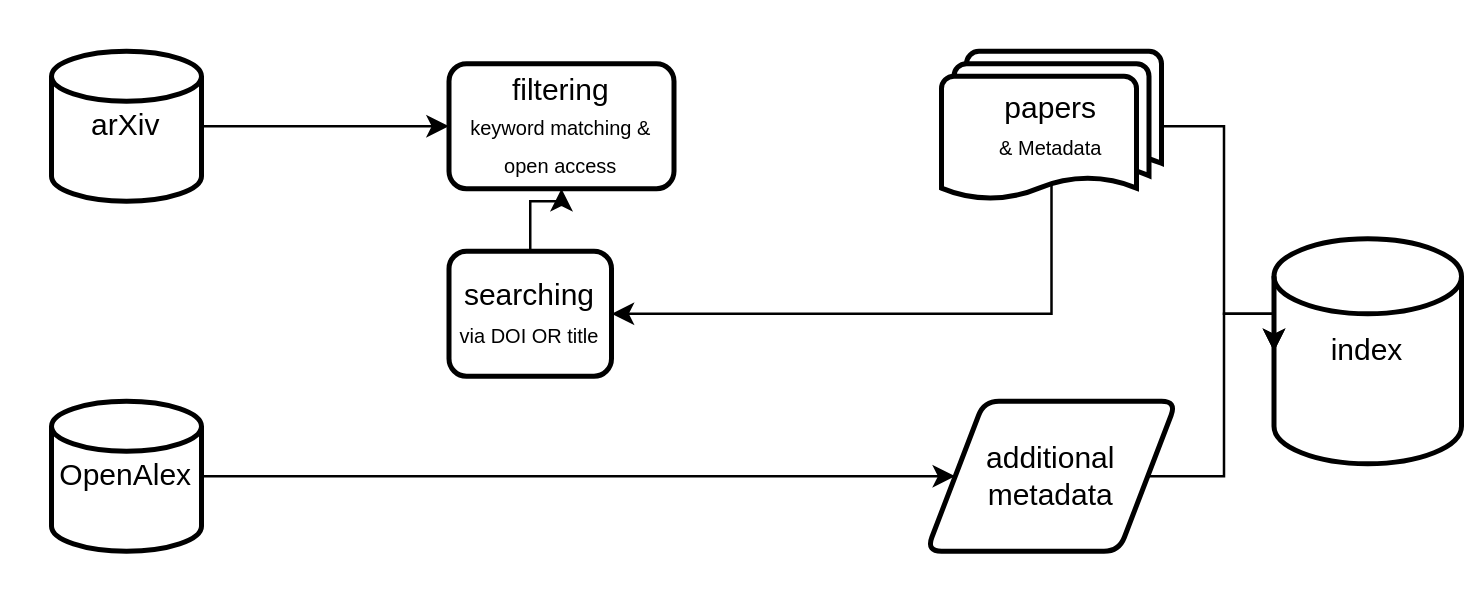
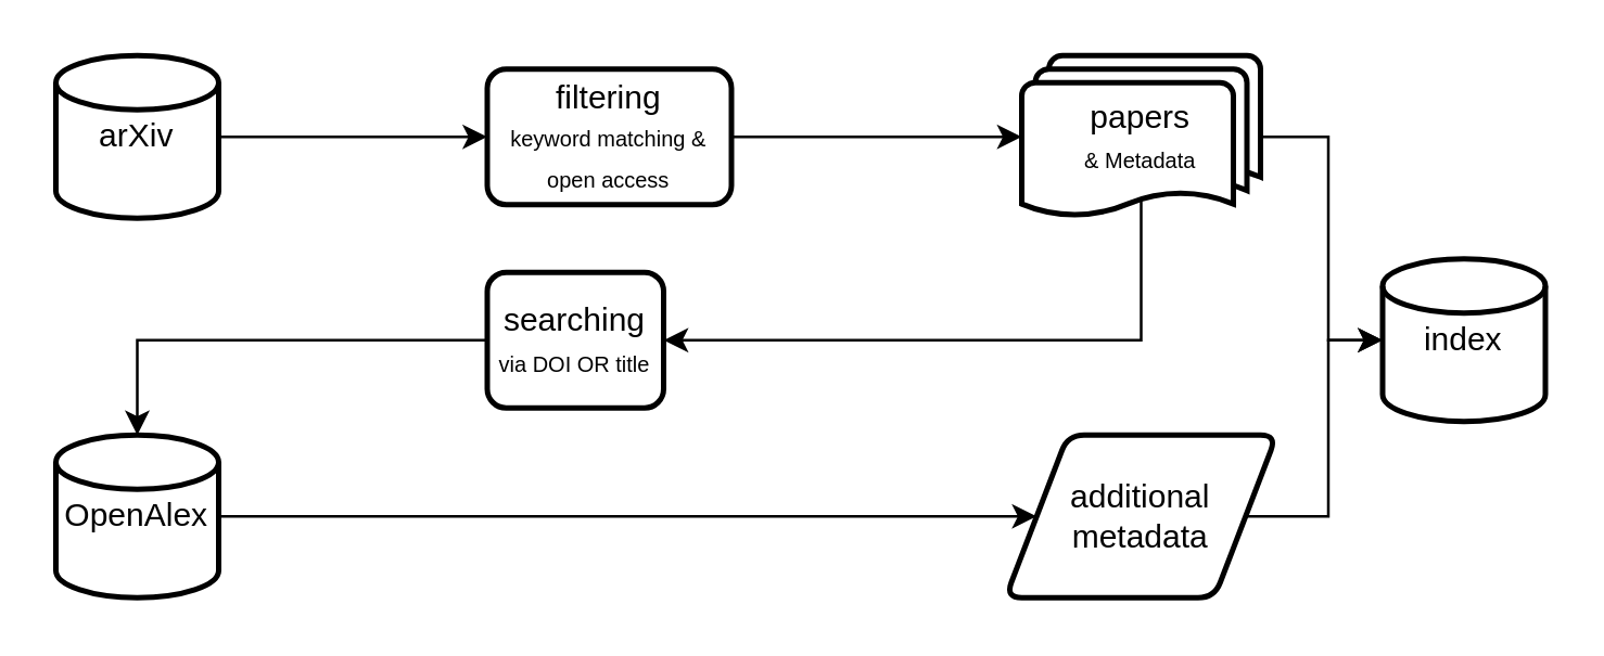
  <mxCell id="0" />
  <mxCell id="1" parent="0" />
  <mxCell id="2" style="edgeStyle=orthogonalEdgeStyle;rounded=0;orthogonalLoop=1;jettySize=auto;html=1;entryX=1;entryY=0.5;entryDx=0;entryDy=0;exitX=0.5;exitY=0.88;exitDx=0;exitDy=0;exitPerimeter=0;" parent="1" source="3" target="11" edge="1"><mxGeometry relative="1" as="geometry"><Array as="points"><mxPoint x="420" y="125" /></Array></mxGeometry></mxCell>
  <mxCell id="3" value="papers&lt;div&gt;&lt;font style=&quot;font-size: 8px;&quot;&gt;&amp;amp; Metadata&lt;/font&gt;&lt;/div&gt;" style="strokeWidth=2;html=1;shape=mxgraph.flowchart.multi-document;whiteSpace=wrap;" parent="1" vertex="1"><mxGeometry x="376" y="20" width="88" height="60" as="geometry" /></mxCell>
  <mxCell id="4" value="additional metadata" style="shape=parallelogram;html=1;strokeWidth=2;perimeter=parallelogramPerimeter;whiteSpace=wrap;rounded=1;arcSize=12;size=0.23;" parent="1" vertex="1"><mxGeometry x="370" y="160" width="100" height="60" as="geometry" /></mxCell>
  <mxCell id="5" value="" style="edgeStyle=orthogonalEdgeStyle;rounded=0;orthogonalLoop=1;jettySize=auto;html=1;" parent="1" source="6" target="4" edge="1"><mxGeometry relative="1" as="geometry" /></mxCell>
  <mxCell id="6" value="OpenAlex" style="strokeWidth=2;html=1;shape=mxgraph.flowchart.database;whiteSpace=wrap;" parent="1" vertex="1"><mxGeometry x="20" y="160" width="60" height="60" as="geometry" /></mxCell>
  <mxCell id="7" value="" style="edgeStyle=orthogonalEdgeStyle;rounded=0;orthogonalLoop=1;jettySize=auto;html=1;" parent="1" source="8" target="10" edge="1"><mxGeometry relative="1" as="geometry" /></mxCell>
  <mxCell id="8" value="arXiv" style="strokeWidth=2;html=1;shape=mxgraph.flowchart.database;whiteSpace=wrap;" parent="1" vertex="1"><mxGeometry x="20" y="20" width="60" height="60" as="geometry" /></mxCell>
- <mxCell id="9" value="index" style="strokeWidth=2;html=1;shape=mxgraph.flowchart.database;whiteSpace=wrap;" parent="1" vertex="1"><mxGeometry x="509" y="95" width="75" height="90" as="geometry" /></mxCell>
+ <mxCell id="9" value="index" style="strokeWidth=2;html=1;shape=mxgraph.flowchart.database;whiteSpace=wrap;" parent="1" vertex="1"><mxGeometry x="509" y="95" width="60" height="60" as="geometry" /></mxCell>
  <mxCell id="10" value="filtering&lt;div&gt;&lt;font style=&quot;font-size: 8px;&quot;&gt;keyword matching &amp;amp; open access&lt;/font&gt;&lt;/div&gt;" style="rounded=1;whiteSpace=wrap;html=1;absoluteArcSize=1;arcSize=14;strokeWidth=2;" parent="1" vertex="1"><mxGeometry x="179" y="25" width="90" height="50" as="geometry" /></mxCell>
  <mxCell id="11" value="searching&lt;div&gt;&lt;font style=&quot;font-size: 8px;&quot;&gt;via DOI OR title&lt;/font&gt;&lt;/div&gt;" style="rounded=1;whiteSpace=wrap;html=1;absoluteArcSize=1;arcSize=14;strokeWidth=2;" parent="1" vertex="1"><mxGeometry x="179" y="100" width="65" height="50" as="geometry" /></mxCell>
- <mxCell id="12" style="edgeStyle=orthogonalEdgeStyle;rounded=0;orthogonalLoop=1;jettySize=auto;html=1;" parent="1" source="11" target="10" edge="1"><mxGeometry relative="1" as="geometry" /></mxCell>
+ <mxCell id="12" style="edgeStyle=orthogonalEdgeStyle;rounded=0;orthogonalLoop=1;jettySize=auto;html=1;entryX=0.5;entryY=0;entryDx=0;entryDy=0;entryPerimeter=0;" parent="1" source="11" target="6" edge="1"><mxGeometry relative="1" as="geometry" /></mxCell>
  <mxCell id="13" style="edgeStyle=orthogonalEdgeStyle;rounded=0;orthogonalLoop=1;jettySize=auto;html=1;entryX=0;entryY=0.5;entryDx=0;entryDy=0;entryPerimeter=0;" parent="1" source="4" target="9" edge="1"><mxGeometry relative="1" as="geometry"><Array as="points"><mxPoint x="489" y="190" /><mxPoint x="489" y="125" /></Array></mxGeometry></mxCell>
  <mxCell id="14" style="edgeStyle=orthogonalEdgeStyle;rounded=0;orthogonalLoop=1;jettySize=auto;html=1;entryX=0;entryY=0.5;entryDx=0;entryDy=0;entryPerimeter=0;" parent="1" source="3" target="9" edge="1"><mxGeometry relative="1" as="geometry"><Array as="points"><mxPoint x="489" y="50" /><mxPoint x="489" y="125" /></Array></mxGeometry></mxCell>
+ <mxCell id="15" style="edgeStyle=orthogonalEdgeStyle;rounded=0;orthogonalLoop=1;jettySize=auto;html=1;entryX=0;entryY=0.5;entryDx=0;entryDy=0;entryPerimeter=0;" edge="1" parent="1" source="10" target="3"><mxGeometry relative="1" as="geometry" /></mxCell>
